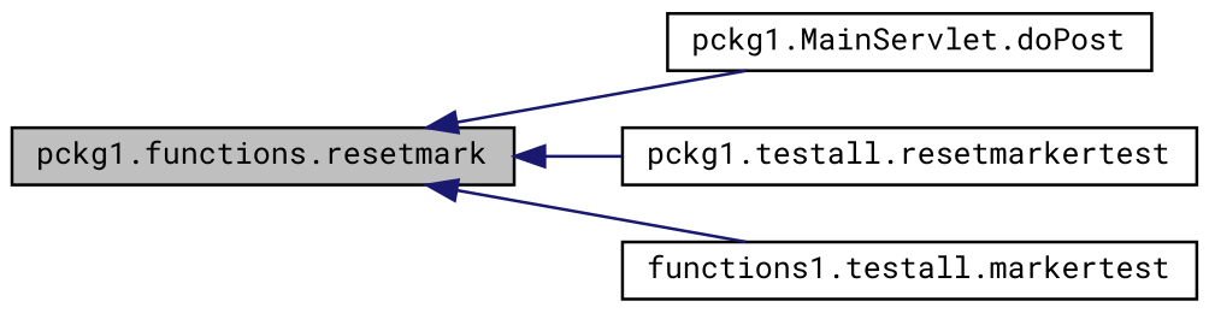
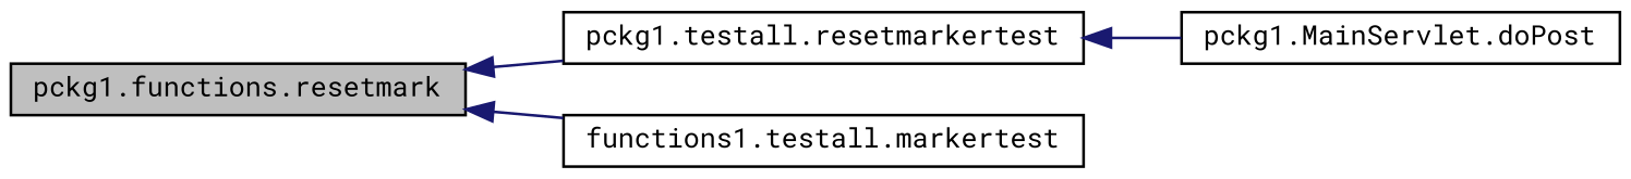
  digraph {
    fontname="Roboto Mono"
    rankdir=LR
    node [color=black fillcolor=white fontname="Roboto Mono" fontsize=10 shape=record style=filled]
    edge [color=midnightblue dir=back fontname="Roboto Mono" fontsize=10 labelfontname=Helvetica labelfontsize=10 style=solid]
    n1 [fillcolor=grey75 fontcolor=black height=0.2 label="pckg1.functions.resetmark" width=0.4]
    n2 [height=0.2 label="pckg1.MainServlet.doPost" width=0.4]
    n3 [height=0.2 label="pckg1.testall.resetmarkertest" width=0.4]
    n4 [height=0.2 label="functions1.testall.markertest" width=0.4]
-   n1 -> n2
+   n3 -> n2
    n1 -> n3
    n1 -> n4
  }
